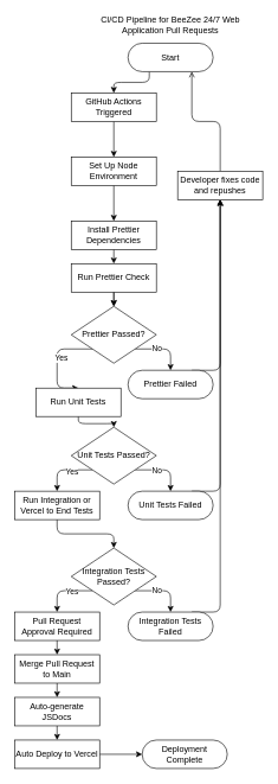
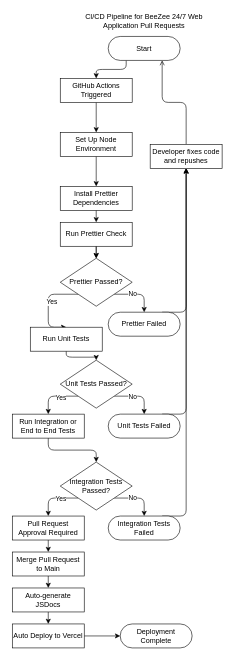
  <mxCell id="0" />
  <mxCell id="1" parent="0" />
  <mxCell id="2" style="edgeStyle=orthogonalEdgeStyle;html=1;exitX=0.25;exitY=1;exitDx=0;exitDy=0;entryX=0.5;entryY=0;entryDx=0;entryDy=0;" parent="1" source="3" target="5" edge="1"><mxGeometry relative="1" as="geometry" /></mxCell>
  <mxCell id="3" value="Start" style="rounded=1;whiteSpace=wrap;html=1;shadow=0;arcSize=50;fillColor=light-dark(#FFFFFF,#006666);" parent="1" vertex="1"><mxGeometry x="180" y="60" width="120" height="40" as="geometry" /></mxCell>
  <mxCell id="4" style="edgeStyle=orthogonalEdgeStyle;html=1;exitX=0.5;exitY=1;exitDx=0;exitDy=0;entryX=0.5;entryY=0;entryDx=0;entryDy=0;" parent="1" source="5" target="7" edge="1"><mxGeometry relative="1" as="geometry"><mxPoint x="160" y="190" as="targetPoint" /></mxGeometry></mxCell>
  <mxCell id="5" value="GitHub Actions Triggered" style="rounded=0;whiteSpace=wrap;html=1;fillColor=light-dark(#FFFFFF,#003366);" parent="1" vertex="1"><mxGeometry x="100" y="130" width="120" height="40" as="geometry" /></mxCell>
  <mxCell id="6" style="edgeStyle=orthogonalEdgeStyle;html=1;exitX=0.5;exitY=1;exitDx=0;exitDy=0;entryX=0.5;entryY=0;entryDx=0;entryDy=0;" parent="1" source="7" target="9" edge="1"><mxGeometry relative="1" as="geometry" /></mxCell>
  <mxCell id="7" value="Set Up Node Environment" style="rounded=0;whiteSpace=wrap;html=1;fillColor=light-dark(#FFFFFF,#006600);" parent="1" vertex="1"><mxGeometry x="100" y="220" width="120" height="40" as="geometry" /></mxCell>
  <mxCell id="8" style="edgeStyle=orthogonalEdgeStyle;html=1;exitX=0.5;exitY=1;exitDx=0;exitDy=0;entryX=0.5;entryY=0;entryDx=0;entryDy=0;" parent="1" source="9" target="12" edge="1"><mxGeometry relative="1" as="geometry" /></mxCell>
  <mxCell id="9" value="Install Prettier Dependencies" style="rounded=0;whiteSpace=wrap;html=1;fillColor=light-dark(#FFFFFF,#663300);" parent="1" vertex="1"><mxGeometry x="100" y="310" width="120" height="40" as="geometry" /></mxCell>
  <mxCell id="10" style="edgeStyle=orthogonalEdgeStyle;html=1;exitX=0.5;exitY=1;exitDx=0;exitDy=0;entryX=0.5;entryY=0;entryDx=0;entryDy=0;" parent="1" source="12" target="17" edge="1"><mxGeometry relative="1" as="geometry" /></mxCell>
  <mxCell id="11" value="" style="edgeStyle=orthogonalEdgeStyle;html=1;exitX=0.5;exitY=1;exitDx=0;exitDy=0;entryX=0.5;entryY=0;entryDx=0;entryDy=0;" parent="1" source="12" target="17" edge="1"><mxGeometry relative="1" as="geometry" /></mxCell>
  <mxCell id="12" value="Run Prettier Check" style="rounded=0;whiteSpace=wrap;html=1;fillColor=light-dark(#FFFFFF,#663300);" parent="1" vertex="1"><mxGeometry x="100" y="370" width="120" height="40" as="geometry" /></mxCell>
  <mxCell id="13" style="edgeStyle=orthogonalEdgeStyle;html=1;exitX=0;exitY=1;exitDx=0;exitDy=0;entryX=0.5;entryY=0;entryDx=0;entryDy=0;" parent="1" source="17" target="19" edge="1"><mxGeometry relative="1" as="geometry"><Array as="points"><mxPoint x="80" y="490" /></Array></mxGeometry></mxCell>
  <mxCell id="14" value="Yes" style="edgeLabel;html=1;align=center;verticalAlign=middle;resizable=0;points=[];" parent="13" vertex="1" connectable="0"><mxGeometry x="-0.101" y="-1" relative="1" as="geometry"><mxPoint x="6" y="1" as="offset" /></mxGeometry></mxCell>
  <mxCell id="15" style="edgeStyle=orthogonalEdgeStyle;html=1;exitX=1;exitY=1;exitDx=0;exitDy=0;entryX=0.5;entryY=0;entryDx=0;entryDy=0;" parent="1" source="17" target="21" edge="1"><mxGeometry relative="1" as="geometry"><Array as="points"><mxPoint x="240" y="490" /></Array></mxGeometry></mxCell>
  <mxCell id="16" value="No" style="edgeLabel;html=1;align=center;verticalAlign=middle;resizable=0;points=[];" parent="15" vertex="1" connectable="0"><mxGeometry x="-0.226" y="1" relative="1" as="geometry"><mxPoint x="-1" as="offset" /></mxGeometry></mxCell>
  <mxCell id="17" value="Prettier Passed?" style="rhombus;whiteSpace=wrap;html=1;fillColor=light-dark(#FFFFFF,#663300);" parent="1" vertex="1"><mxGeometry x="100" y="430" width="120" height="80" as="geometry" /></mxCell>
  <mxCell id="18" style="edgeStyle=orthogonalEdgeStyle;html=1;exitX=0.5;exitY=1;exitDx=0;exitDy=0;entryX=0.5;entryY=0;entryDx=0;entryDy=0;" parent="1" source="19" target="26" edge="1"><mxGeometry relative="1" as="geometry"><mxPoint x="80" y="760" as="targetPoint" /></mxGeometry></mxCell>
  <mxCell id="19" value="Run Unit Tests" style="rounded=0;whiteSpace=wrap;html=1;shadow=0;fillColor=light-dark(#FFFFFF,#660066);" parent="1" vertex="1"><mxGeometry x="50" y="545" width="120" height="40" as="geometry" /></mxCell>
  <mxCell id="20" style="edgeStyle=orthogonalEdgeStyle;html=1;exitX=0.75;exitY=0;exitDx=0;exitDy=0;entryX=0.5;entryY=1;entryDx=0;entryDy=0;elbow=vertical;" parent="1" source="21" target="45" edge="1"><mxGeometry relative="1" as="geometry"><Array as="points"><mxPoint x="310" y="520" /></Array></mxGeometry></mxCell>
  <mxCell id="21" value="Prettier Failed" style="rounded=1;whiteSpace=wrap;html=1;arcSize=50;fillColor=light-dark(#FFFFFF,#660000);" parent="1" vertex="1"><mxGeometry x="180" y="520" width="120" height="40" as="geometry" /></mxCell>
  <mxCell id="22" style="edgeStyle=orthogonalEdgeStyle;html=1;exitX=0;exitY=1;exitDx=0;exitDy=0;entryX=0.5;entryY=0;entryDx=0;entryDy=0;" parent="1" source="26" target="28" edge="1"><mxGeometry relative="1" as="geometry"><Array as="points"><mxPoint x="80" y="660" /></Array></mxGeometry></mxCell>
  <mxCell id="23" value="Yes" style="edgeLabel;html=1;align=center;verticalAlign=middle;resizable=0;points=[];" parent="22" vertex="1" connectable="0"><mxGeometry x="0.002" y="2" relative="1" as="geometry"><mxPoint x="10" as="offset" /></mxGeometry></mxCell>
  <mxCell id="24" style="edgeStyle=orthogonalEdgeStyle;html=1;exitX=1;exitY=1;exitDx=0;exitDy=0;entryX=0.5;entryY=0;entryDx=0;entryDy=0;" parent="1" source="26" target="30" edge="1"><mxGeometry relative="1" as="geometry"><Array as="points"><mxPoint x="240" y="660" /></Array></mxGeometry></mxCell>
  <mxCell id="25" value="No" style="edgeLabel;html=1;align=center;verticalAlign=middle;resizable=0;points=[];" parent="24" vertex="1" connectable="0"><mxGeometry x="-0.277" y="-1" relative="1" as="geometry"><mxPoint x="1" as="offset" /></mxGeometry></mxCell>
  <mxCell id="26" value="Unit Tests Passed?" style="rhombus;whiteSpace=wrap;html=1;fillColor=light-dark(#FFFFFF,#660066);" parent="1" vertex="1"><mxGeometry x="100" y="600" width="120" height="80" as="geometry" /></mxCell>
  <mxCell id="27" style="edgeStyle=orthogonalEdgeStyle;html=1;exitX=0.5;exitY=1;exitDx=0;exitDy=0;entryX=0.5;entryY=0;entryDx=0;entryDy=0;" parent="1" source="28" target="35" edge="1"><mxGeometry relative="1" as="geometry" /></mxCell>
- <mxCell id="28" value="Run Integration or Vercel to End Tests" style="rounded=0;whiteSpace=wrap;html=1;shadow=0;fillColor=light-dark(#FFFFFF,#000066);" parent="1" vertex="1"><mxGeometry x="20" y="690" width="120" height="40" as="geometry" /></mxCell>
+ <mxCell id="28" value="Run Integration or End to End Tests" style="rounded=0;whiteSpace=wrap;html=1;shadow=0;fillColor=light-dark(#FFFFFF,#000066);" parent="1" vertex="1"><mxGeometry x="20" y="690" width="120" height="40" as="geometry" /></mxCell>
  <mxCell id="29" style="edgeStyle=orthogonalEdgeStyle;html=1;exitX=0.75;exitY=0;exitDx=0;exitDy=0;entryX=0.5;entryY=1;entryDx=0;entryDy=0;" parent="1" source="30" target="45" edge="1"><mxGeometry relative="1" as="geometry"><Array as="points"><mxPoint x="310" y="690" /></Array></mxGeometry></mxCell>
  <mxCell id="30" value="Unit Tests Failed" style="rounded=1;whiteSpace=wrap;html=1;arcSize=50;fillColor=light-dark(#FFFFFF,#660000);" parent="1" vertex="1"><mxGeometry x="180" y="690" width="120" height="40" as="geometry" /></mxCell>
  <mxCell id="31" style="edgeStyle=orthogonalEdgeStyle;html=1;exitX=0;exitY=1;exitDx=0;exitDy=0;entryX=0.5;entryY=0;entryDx=0;entryDy=0;" parent="1" source="35" target="37" edge="1"><mxGeometry relative="1" as="geometry"><Array as="points"><mxPoint x="80" y="830" /></Array></mxGeometry></mxCell>
  <mxCell id="32" value="Yes" style="edgeLabel;html=1;align=center;verticalAlign=middle;resizable=0;points=[];" parent="31" vertex="1" connectable="0"><mxGeometry x="0.106" y="2" relative="1" as="geometry"><mxPoint x="14" y="-2" as="offset" /></mxGeometry></mxCell>
  <mxCell id="33" style="edgeStyle=orthogonalEdgeStyle;html=1;exitX=1;exitY=1;exitDx=0;exitDy=0;entryX=0.5;entryY=0;entryDx=0;entryDy=0;" parent="1" source="35" target="39" edge="1"><mxGeometry relative="1" as="geometry"><Array as="points"><mxPoint x="240" y="830" /></Array></mxGeometry></mxCell>
  <mxCell id="34" value="No" style="edgeLabel;html=1;align=center;verticalAlign=middle;resizable=0;points=[];" parent="33" vertex="1" connectable="0"><mxGeometry x="-0.191" y="1" relative="1" as="geometry"><mxPoint x="-2" as="offset" /></mxGeometry></mxCell>
  <mxCell id="35" value="Integration Tests Passed?" style="rhombus;whiteSpace=wrap;html=1;fillColor=light-dark(#FFFFFF,#000066);" parent="1" vertex="1"><mxGeometry x="100" y="770" width="120" height="80" as="geometry" /></mxCell>
  <mxCell id="36" style="edgeStyle=orthogonalEdgeStyle;html=1;exitX=0.5;exitY=1;exitDx=0;exitDy=0;entryX=0.5;entryY=0;entryDx=0;entryDy=0;" parent="1" source="37" target="41" edge="1"><mxGeometry relative="1" as="geometry" /></mxCell>
  <mxCell id="37" value="Pull Request Approval Required" style="rounded=0;whiteSpace=wrap;html=1;shadow=0;fillColor=light-dark(#FFFFFF,#666600);" parent="1" vertex="1"><mxGeometry x="20" y="860" width="120" height="40" as="geometry" /></mxCell>
  <mxCell id="38" style="edgeStyle=orthogonalEdgeStyle;html=1;exitX=0.75;exitY=0;exitDx=0;exitDy=0;entryX=0.5;entryY=1;entryDx=0;entryDy=0;" parent="1" source="39" target="45" edge="1"><mxGeometry relative="1" as="geometry"><Array as="points"><mxPoint x="310" y="860" /></Array></mxGeometry></mxCell>
  <mxCell id="39" value="Integration Tests Failed" style="rounded=1;whiteSpace=wrap;html=1;arcSize=50;fillColor=light-dark(#FFFFFF,#660000);" parent="1" vertex="1"><mxGeometry x="180" y="860" width="120" height="40" as="geometry" /></mxCell>
  <mxCell id="40" style="edgeStyle=orthogonalEdgeStyle;html=1;exitX=0.5;exitY=1;exitDx=0;exitDy=0;entryX=0.5;entryY=0;entryDx=0;entryDy=0;" parent="1" source="41" target="43" edge="1"><mxGeometry relative="1" as="geometry" /></mxCell>
  <mxCell id="41" value="Merge Pull Request to Main" style="rounded=0;whiteSpace=wrap;html=1;shadow=0;fillColor=light-dark(#FFFFFF,#006600);" parent="1" vertex="1"><mxGeometry x="20" y="920" width="120" height="40" as="geometry" /></mxCell>
  <mxCell id="42" value="" style="edgeStyle=orthogonalEdgeStyle;html=1;exitX=0.5;exitY=1;exitDx=0;exitDy=0;entryX=0.5;entryY=0;entryDx=0;entryDy=0;" parent="1" source="43" target="49" edge="1"><mxGeometry relative="1" as="geometry"><mxPoint x="80" y="1040" as="targetPoint" /><Array as="points" /></mxGeometry></mxCell>
  <mxCell id="43" value="Auto-generate JSDocs" style="rounded=0;whiteSpace=wrap;html=1;shadow=0;fillColor=light-dark(#FFFFFF,#4D4D4D);" parent="1" vertex="1"><mxGeometry x="20" y="980" width="120" height="40" as="geometry" /></mxCell>
  <mxCell id="44" style="edgeStyle=orthogonalEdgeStyle;html=1;exitX=0.5;exitY=0;exitDx=0;exitDy=0;entryX=0.75;entryY=1;entryDx=0;entryDy=0;endArrow=open;" parent="1" source="45" target="3" edge="1"><mxGeometry relative="1" as="geometry" /></mxCell>
  <mxCell id="45" value="Developer fixes code and repushes" style="rounded=0;whiteSpace=wrap;html=1;fillColor=light-dark(#FFFFFF,#660000);" parent="1" vertex="1"><mxGeometry x="250" y="240" width="120" height="40" as="geometry" /></mxCell>
  <mxCell id="46" value="CI/CD Pipeline for BeeZee 24/7 Web Application Pull Requests" style="text;html=1;align=center;verticalAlign=middle;whiteSpace=wrap;rounded=0;" parent="1" vertex="1"><mxGeometry x="115" y="20" width="250" height="30" as="geometry" /></mxCell>
  <mxCell id="47" value="Deployment Complete" style="rounded=1;whiteSpace=wrap;html=1;shadow=0;arcSize=50;fillColor=light-dark(#FFFFFF,#336600);" vertex="1" parent="1"><mxGeometry x="200" y="1040" width="120" height="40" as="geometry" /></mxCell>
  <mxCell id="48" style="edgeStyle=none;html=1;exitX=1;exitY=0.5;exitDx=0;exitDy=0;entryX=0;entryY=0.5;entryDx=0;entryDy=0;" edge="1" parent="1" source="49" target="47"><mxGeometry relative="1" as="geometry" /></mxCell>
  <mxCell id="49" value="Auto Deploy to Vercel" style="rounded=0;whiteSpace=wrap;html=1;shadow=0;fillColor=light-dark(#FFFFFF,#4D4D4D);" vertex="1" parent="1"><mxGeometry x="20" y="1040" width="120" height="40" as="geometry" /></mxCell>
